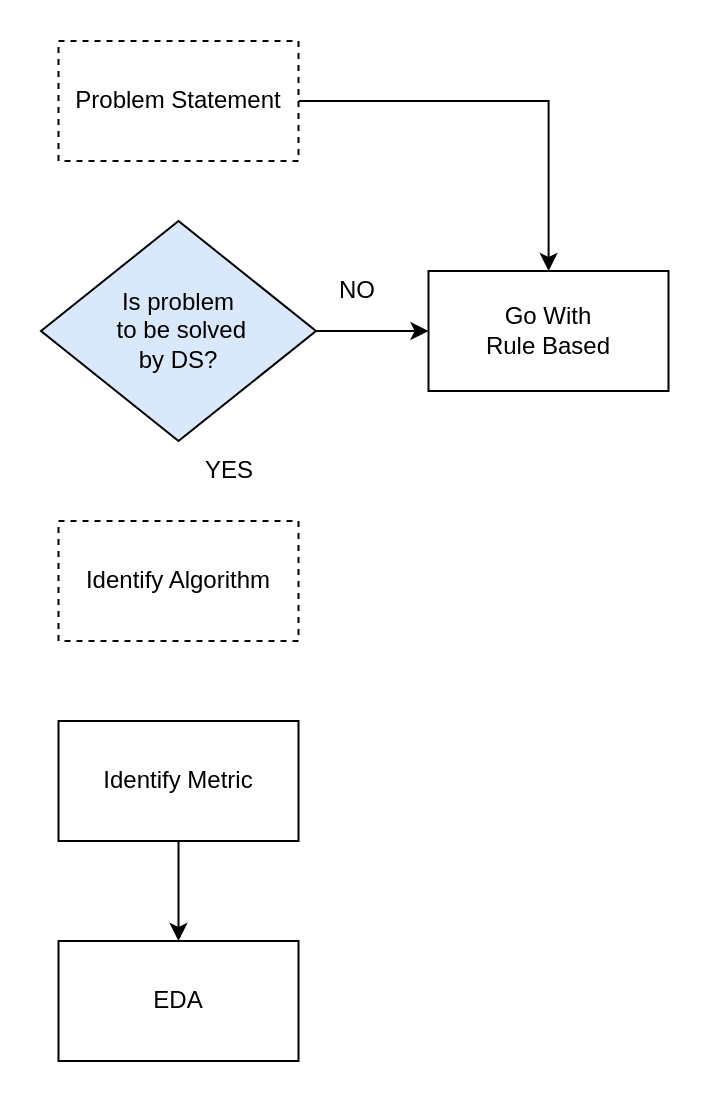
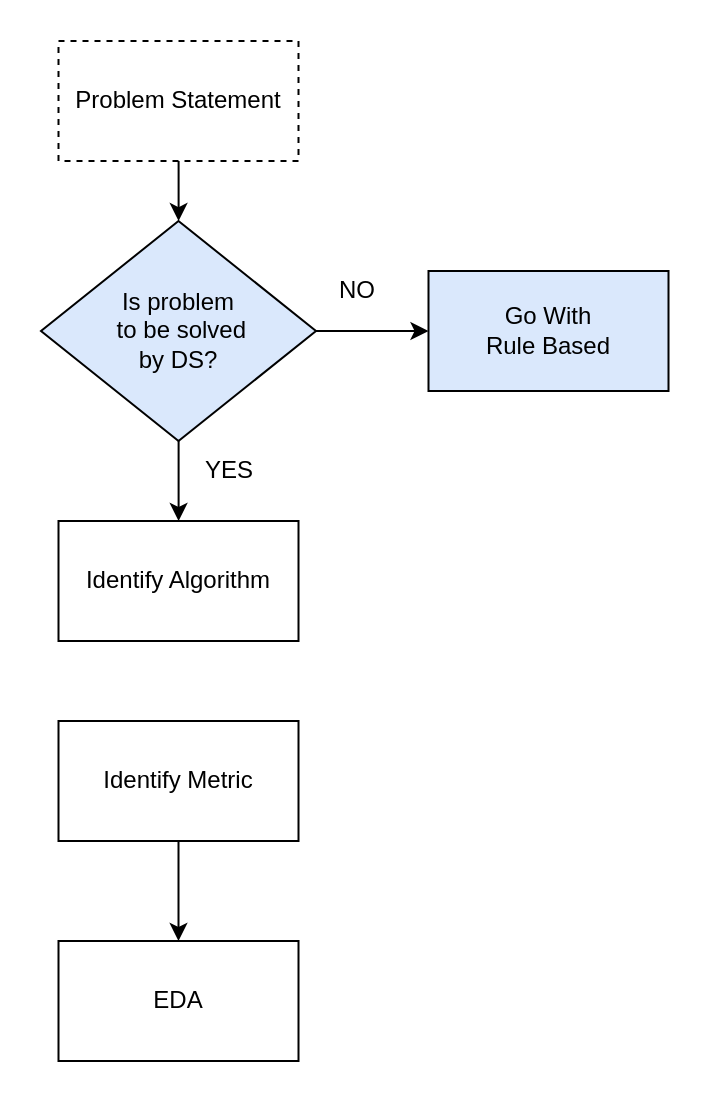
  <mxCell id="0" />
  <mxCell id="1" parent="0" />
- <mxCell id="2" value="" style="edgeStyle=orthogonalEdgeStyle;rounded=0;orthogonalLoop=1;jettySize=auto;html=1;" edge="1" parent="1" source="3" target="8"><mxGeometry relative="1" as="geometry" /></mxCell>
+ <mxCell id="2" value="" style="edgeStyle=orthogonalEdgeStyle;rounded=0;orthogonalLoop=1;jettySize=auto;html=1;" edge="1" parent="1" source="3" target="6"><mxGeometry relative="1" as="geometry" /></mxCell>
  <mxCell id="3" value="Problem Statement" style="rounded=0;whiteSpace=wrap;html=1;dashed=1;" vertex="1" parent="1"><mxGeometry x="28.75" y="20" width="120" height="60" as="geometry" /></mxCell>
+ <mxCell id="4" value="" style="edgeStyle=orthogonalEdgeStyle;rounded=0;orthogonalLoop=1;jettySize=auto;html=1;" edge="1" parent="1" source="6" target="7"><mxGeometry relative="1" as="geometry" /></mxCell>
  <mxCell id="5" value="" style="edgeStyle=orthogonalEdgeStyle;rounded=0;orthogonalLoop=1;jettySize=auto;html=1;" edge="1" parent="1" source="6" target="8"><mxGeometry relative="1" as="geometry" /></mxCell>
  <mxCell id="6" value="Is problem&lt;br&gt;&amp;nbsp;to be solved &lt;br&gt;by DS?" style="rhombus;whiteSpace=wrap;html=1;rounded=0;fillColor=#dae8fc;" vertex="1" parent="1"><mxGeometry x="20" y="110" width="137.5" height="110" as="geometry" /></mxCell>
- <mxCell id="7" value="Identify Algorithm" style="whiteSpace=wrap;html=1;rounded=0;dashed=1;" vertex="1" parent="1"><mxGeometry x="28.75" y="260" width="120" height="60" as="geometry" /></mxCell>
- <mxCell id="8" value="Go With &lt;br&gt;Rule Based" style="whiteSpace=wrap;html=1;rounded=0;" vertex="1" parent="1"><mxGeometry x="213.75" y="135" width="120" height="60" as="geometry" /></mxCell>
+ <mxCell id="7" value="Identify Algorithm" style="whiteSpace=wrap;html=1;rounded=0;" vertex="1" parent="1"><mxGeometry x="28.75" y="260" width="120" height="60" as="geometry" /></mxCell>
+ <mxCell id="8" value="Go With &lt;br&gt;Rule Based" style="whiteSpace=wrap;html=1;rounded=0;fillColor=#dae8fc;" vertex="1" parent="1"><mxGeometry x="213.75" y="135" width="120" height="60" as="geometry" /></mxCell>
  <mxCell id="9" value="NO" style="text;html=1;align=center;verticalAlign=middle;resizable=0;points=[];autosize=1;strokeColor=none;fillColor=none;" vertex="1" parent="1"><mxGeometry x="157.5" y="130" width="40" height="30" as="geometry" /></mxCell>
  <mxCell id="10" value="YES" style="text;html=1;align=center;verticalAlign=middle;resizable=0;points=[];autosize=1;strokeColor=none;fillColor=none;" vertex="1" parent="1"><mxGeometry x="88.75" y="220" width="50" height="30" as="geometry" /></mxCell>
  <mxCell id="11" value="" style="edgeStyle=orthogonalEdgeStyle;rounded=0;orthogonalLoop=1;jettySize=auto;html=1;" edge="1" parent="1" source="12" target="13"><mxGeometry relative="1" as="geometry" /></mxCell>
  <mxCell id="12" value="Identify Metric" style="whiteSpace=wrap;html=1;rounded=0;" vertex="1" parent="1"><mxGeometry x="28.75" y="360" width="120" height="60" as="geometry" /></mxCell>
  <mxCell id="13" value="EDA" style="whiteSpace=wrap;html=1;rounded=0;" vertex="1" parent="1"><mxGeometry x="28.75" y="470" width="120" height="60" as="geometry" /></mxCell>
